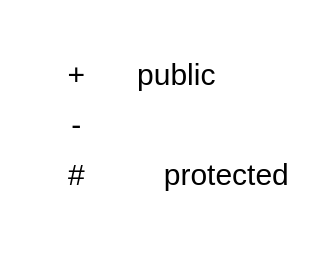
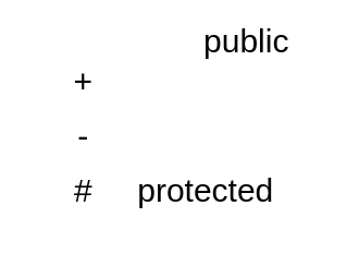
  <mxCell id="0" />
  <mxCell id="1" parent="0" />
  <mxCell id="2" value="+" style="text;html=1;align=center;verticalAlign=middle;resizable=0;points=[];autosize=1;strokeColor=none;fillColor=none;" vertex="1" parent="1"><mxGeometry x="20" y="20" width="20" height="20" as="geometry" /></mxCell>
- <mxCell id="3" value="public" style="text;html=1;align=center;verticalAlign=middle;resizable=0;points=[];autosize=1;strokeColor=none;fillColor=none;" vertex="1" parent="1"><mxGeometry x="45" y="20" width="50" height="20" as="geometry" /></mxCell>
+ <mxCell id="3" value="public" style="text;html=1;align=center;verticalAlign=middle;resizable=0;points=[];autosize=1;strokeColor=none;fillColor=none;" vertex="1" parent="1"><mxGeometry x="65" y="5" width="50" height="20" as="geometry" /></mxCell>
  <mxCell id="4" value="-" style="text;html=1;align=center;verticalAlign=middle;resizable=0;points=[];autosize=1;strokeColor=none;fillColor=none;" vertex="1" parent="1"><mxGeometry x="20" y="40" width="20" height="20" as="geometry" /></mxCell>
  <mxCell id="5" value="#" style="text;html=1;align=center;verticalAlign=middle;resizable=0;points=[];autosize=1;strokeColor=none;fillColor=none;" vertex="1" parent="1"><mxGeometry x="20" y="60" width="20" height="20" as="geometry" /></mxCell>
- <mxCell id="6" value="protected" style="text;html=1;align=center;verticalAlign=middle;resizable=0;points=[];autosize=1;strokeColor=none;fillColor=none;" vertex="1" parent="1"><mxGeometry x="55" y="60" width="70" height="20" as="geometry" /></mxCell>
+ <mxCell id="6" value="protected" style="text;html=1;align=center;verticalAlign=middle;resizable=0;points=[];autosize=1;strokeColor=none;fillColor=none;" vertex="1" parent="1"><mxGeometry x="40" y="60" width="70" height="20" as="geometry" /></mxCell>
